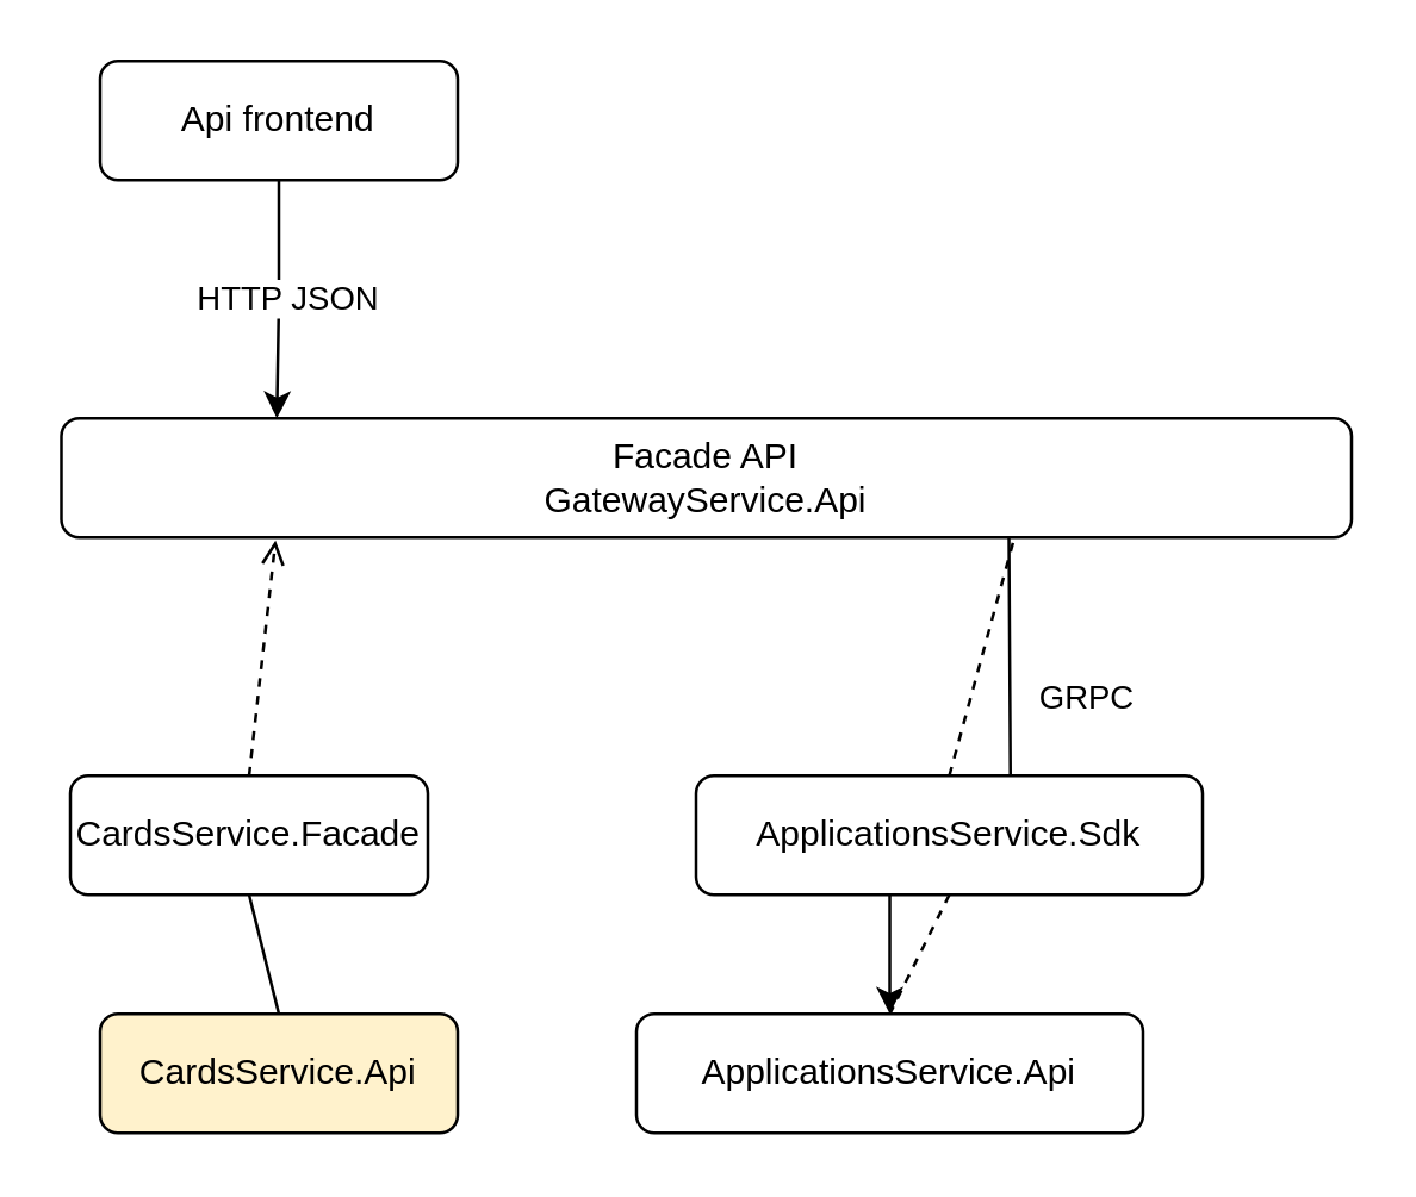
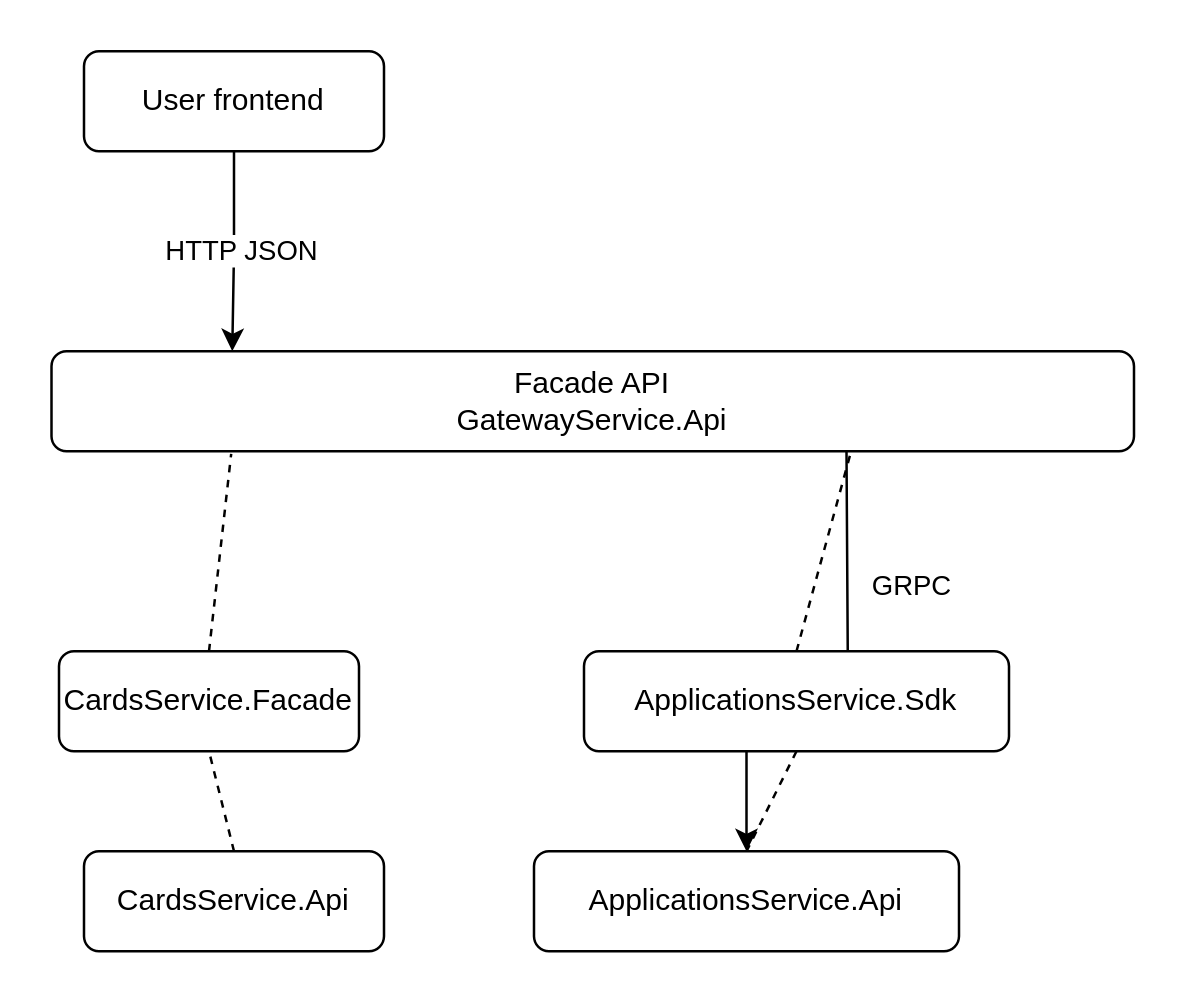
  <mxCell id="0" />
  <mxCell id="1" parent="0" />
  <mxCell id="2" style="edgeStyle=orthogonalEdgeStyle;rounded=0;orthogonalLoop=1;jettySize=auto;html=1;entryX=0.5;entryY=0;entryDx=0;entryDy=0;" edge="1" parent="1" target="6"><mxGeometry relative="1" as="geometry"><mxPoint x="338" y="180" as="sourcePoint" /></mxGeometry></mxCell>
  <mxCell id="3" value="GRPC" style="edgeLabel;html=1;align=center;verticalAlign=middle;resizable=0;points=[];" vertex="1" connectable="0" parent="2"><mxGeometry x="-0.272" relative="1" as="geometry"><mxPoint x="25" y="-19" as="offset" /></mxGeometry></mxCell>
  <mxCell id="4" value="Facade API&lt;br&gt;GatewayService.Api" style="rounded=1;whiteSpace=wrap;html=1;" vertex="1" parent="1"><mxGeometry x="20" y="140" width="433" height="40" as="geometry" /></mxCell>
- <mxCell id="5" value="CardsService.Api" style="rounded=1;whiteSpace=wrap;html=1;fillColor=#fff2cc;" vertex="1" parent="1"><mxGeometry x="33" y="340" width="120" height="40" as="geometry" /></mxCell>
+ <mxCell id="5" value="CardsService.Api" style="rounded=1;whiteSpace=wrap;html=1;" vertex="1" parent="1"><mxGeometry x="33" y="340" width="120" height="40" as="geometry" /></mxCell>
  <mxCell id="6" value="ApplicationsService.Api" style="rounded=1;whiteSpace=wrap;html=1;" vertex="1" parent="1"><mxGeometry x="213" y="340" width="170" height="40" as="geometry" /></mxCell>
- <mxCell id="7" value="Api frontend" style="rounded=1;whiteSpace=wrap;html=1;" vertex="1" parent="1"><mxGeometry x="33" y="20" width="120" height="40" as="geometry" /></mxCell>
+ <mxCell id="7" value="User frontend" style="rounded=1;whiteSpace=wrap;html=1;" vertex="1" parent="1"><mxGeometry x="33" y="20" width="120" height="40" as="geometry" /></mxCell>
  <mxCell id="8" style="edgeStyle=orthogonalEdgeStyle;rounded=0;orthogonalLoop=1;jettySize=auto;html=1;entryX=0.167;entryY=0;entryDx=0;entryDy=0;entryPerimeter=0;" edge="1" parent="1" source="7" target="4"><mxGeometry relative="1" as="geometry" /></mxCell>
  <mxCell id="9" value="HTTP JSON" style="edgeLabel;html=1;align=center;verticalAlign=middle;resizable=0;points=[];" vertex="1" connectable="0" parent="8"><mxGeometry x="-0.035" y="2" relative="1" as="geometry"><mxPoint as="offset" /></mxGeometry></mxCell>
  <mxCell id="10" value="CardsService.Facade" style="rounded=1;whiteSpace=wrap;html=1;" vertex="1" parent="1"><mxGeometry x="23" y="260" width="120" height="40" as="geometry" /></mxCell>
- <mxCell id="11" value="" style="endArrow=open;dashed=1;html=1;rounded=0;exitX=0.5;exitY=0;exitDx=0;exitDy=0;entryX=0.166;entryY=1.026;entryDx=0;entryDy=0;entryPerimeter=0;" edge="1" parent="1" source="10" target="4"><mxGeometry width="50" height="50" relative="1" as="geometry"><mxPoint x="193" y="260" as="sourcePoint" /><mxPoint x="243" y="210" as="targetPoint" /></mxGeometry></mxCell>
- <mxCell id="12" value="" style="endArrow=none;dashed=0;html=1;rounded=0;entryX=0.5;entryY=1;entryDx=0;entryDy=0;exitX=0.5;exitY=0;exitDx=0;exitDy=0;" edge="1" parent="1" source="5" target="10"><mxGeometry width="50" height="50" relative="1" as="geometry"><mxPoint x="193" y="260" as="sourcePoint" /><mxPoint x="243" y="210" as="targetPoint" /></mxGeometry></mxCell>
+ <mxCell id="11" value="" style="endArrow=none;dashed=1;html=1;rounded=0;exitX=0.5;exitY=0;exitDx=0;exitDy=0;entryX=0.166;entryY=1.026;entryDx=0;entryDy=0;entryPerimeter=0;" edge="1" parent="1" source="10" target="4"><mxGeometry width="50" height="50" relative="1" as="geometry"><mxPoint x="193" y="260" as="sourcePoint" /><mxPoint x="243" y="210" as="targetPoint" /></mxGeometry></mxCell>
+ <mxCell id="12" value="" style="endArrow=none;dashed=1;html=1;rounded=0;entryX=0.5;entryY=1;entryDx=0;entryDy=0;exitX=0.5;exitY=0;exitDx=0;exitDy=0;" edge="1" parent="1" source="5" target="10"><mxGeometry width="50" height="50" relative="1" as="geometry"><mxPoint x="193" y="260" as="sourcePoint" /><mxPoint x="243" y="210" as="targetPoint" /></mxGeometry></mxCell>
  <mxCell id="13" value="" style="endArrow=none;dashed=1;html=1;rounded=0;entryX=0.685;entryY=1.023;entryDx=0;entryDy=0;entryPerimeter=0;exitX=0.5;exitY=0;exitDx=0;exitDy=0;" edge="1" parent="1" source="15"><mxGeometry width="50" height="50" relative="1" as="geometry"><mxPoint x="323" y="260" as="sourcePoint" /><mxPoint x="339.6" y="180.92" as="targetPoint" /></mxGeometry></mxCell>
  <mxCell id="14" value="" style="endArrow=none;dashed=1;html=1;rounded=0;entryX=0.5;entryY=0;entryDx=0;entryDy=0;exitX=0.5;exitY=1;exitDx=0;exitDy=0;" edge="1" parent="1" source="15" target="6"><mxGeometry width="50" height="50" relative="1" as="geometry"><mxPoint x="333" y="300" as="sourcePoint" /><mxPoint x="373" y="210" as="targetPoint" /></mxGeometry></mxCell>
  <mxCell id="15" value="ApplicationsService.Sdk" style="rounded=1;whiteSpace=wrap;html=1;" vertex="1" parent="1"><mxGeometry x="233" y="260" width="170" height="40" as="geometry" /></mxCell>
